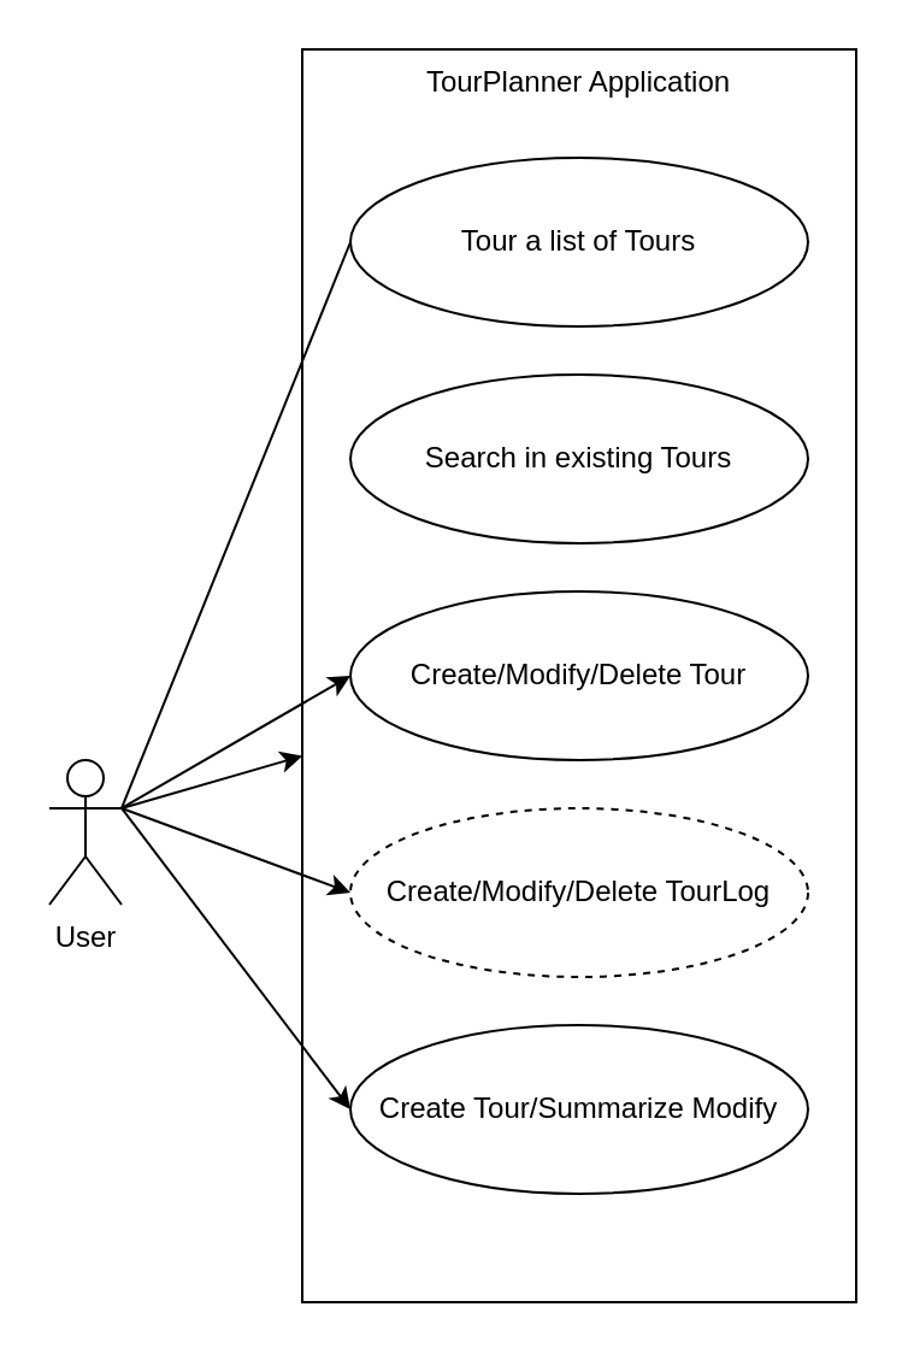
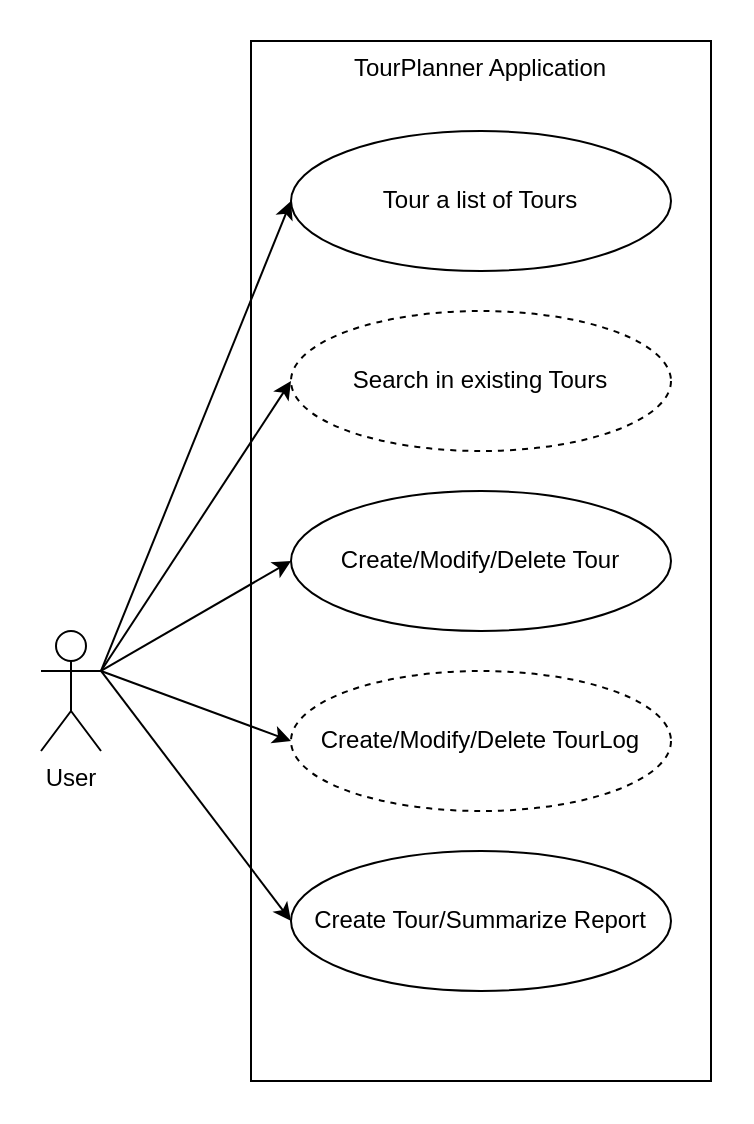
  <mxCell id="0" />
  <mxCell id="1" parent="0" />
  <mxCell id="2" value="TourPlanner Application" style="rounded=0;whiteSpace=wrap;html=1;fillColor=none;verticalAlign=top;" vertex="1" parent="1"><mxGeometry x="125" y="20" width="230" height="520" as="geometry" /></mxCell>
  <mxCell id="3" style="rounded=0;orthogonalLoop=1;jettySize=auto;html=1;exitX=1;exitY=0.333;exitDx=0;exitDy=0;exitPerimeter=0;entryX=0;entryY=0.5;entryDx=0;entryDy=0;" edge="1" parent="1" source="8" target="9"><mxGeometry relative="1" as="geometry" /></mxCell>
- <mxCell id="4" style="rounded=0;orthogonalLoop=1;jettySize=auto;html=1;exitX=1;exitY=0.333;exitDx=0;exitDy=0;exitPerimeter=0;" edge="1" parent="1" source="8" target="2"><mxGeometry relative="1" as="geometry" /></mxCell>
- <mxCell id="5" style="rounded=0;orthogonalLoop=1;jettySize=auto;html=1;exitX=1;exitY=0.333;exitDx=0;exitDy=0;exitPerimeter=0;entryX=0;entryY=0.5;entryDx=0;entryDy=0;endArrow=none;" edge="1" parent="1" source="8" target="11"><mxGeometry relative="1" as="geometry" /></mxCell>
+ <mxCell id="4" style="rounded=0;orthogonalLoop=1;jettySize=auto;html=1;exitX=1;exitY=0.333;exitDx=0;exitDy=0;exitPerimeter=0;entryX=0;entryY=0.5;entryDx=0;entryDy=0;" edge="1" parent="1" source="8" target="12"><mxGeometry relative="1" as="geometry" /></mxCell>
+ <mxCell id="5" style="rounded=0;orthogonalLoop=1;jettySize=auto;html=1;exitX=1;exitY=0.333;exitDx=0;exitDy=0;exitPerimeter=0;entryX=0;entryY=0.5;entryDx=0;entryDy=0;" edge="1" parent="1" source="8" target="11"><mxGeometry relative="1" as="geometry" /></mxCell>
  <mxCell id="6" style="rounded=0;orthogonalLoop=1;jettySize=auto;html=1;exitX=1;exitY=0.333;exitDx=0;exitDy=0;exitPerimeter=0;entryX=0;entryY=0.5;entryDx=0;entryDy=0;" edge="1" parent="1" source="8" target="10"><mxGeometry relative="1" as="geometry" /></mxCell>
  <mxCell id="7" style="rounded=0;orthogonalLoop=1;jettySize=auto;html=1;exitX=1;exitY=0.333;exitDx=0;exitDy=0;exitPerimeter=0;entryX=0;entryY=0.5;entryDx=0;entryDy=0;" edge="1" parent="1" source="8" target="13"><mxGeometry relative="1" as="geometry" /></mxCell>
  <mxCell id="8" value="User" style="shape=umlActor;verticalLabelPosition=bottom;verticalAlign=top;html=1;outlineConnect=0;" vertex="1" parent="1"><mxGeometry x="20" y="315" width="30" height="60" as="geometry" /></mxCell>
  <mxCell id="9" value="Create/Modify/Delete Tour" style="ellipse;whiteSpace=wrap;html=1;fillColor=none;" vertex="1" parent="1"><mxGeometry x="145" y="245" width="190" height="70" as="geometry" /></mxCell>
  <mxCell id="10" value="Create/Modify/Delete TourLog" style="ellipse;whiteSpace=wrap;html=1;fillColor=none;dashed=1;" vertex="1" parent="1"><mxGeometry x="145" y="335" width="190" height="70" as="geometry" /></mxCell>
  <mxCell id="11" value="Tour a list of Tours" style="ellipse;whiteSpace=wrap;html=1;fillColor=none;" vertex="1" parent="1"><mxGeometry x="145" y="65" width="190" height="70" as="geometry" /></mxCell>
- <mxCell id="12" value="Search in existing Tours" style="ellipse;whiteSpace=wrap;html=1;fillColor=none;" vertex="1" parent="1"><mxGeometry x="145" y="155" width="190" height="70" as="geometry" /></mxCell>
- <mxCell id="13" value="Create Tour/Summarize Modify" style="ellipse;whiteSpace=wrap;html=1;fillColor=none;" vertex="1" parent="1"><mxGeometry x="145" y="425" width="190" height="70" as="geometry" /></mxCell>
+ <mxCell id="12" value="Search in existing Tours" style="ellipse;whiteSpace=wrap;html=1;fillColor=none;dashed=1;" vertex="1" parent="1"><mxGeometry x="145" y="155" width="190" height="70" as="geometry" /></mxCell>
+ <mxCell id="13" value="Create Tour/Summarize Report" style="ellipse;whiteSpace=wrap;html=1;fillColor=none;" vertex="1" parent="1"><mxGeometry x="145" y="425" width="190" height="70" as="geometry" /></mxCell>
